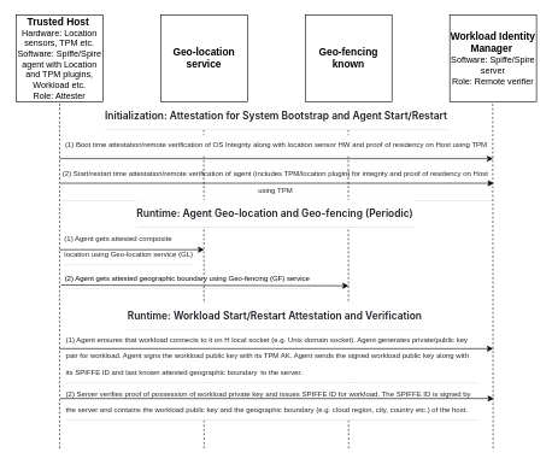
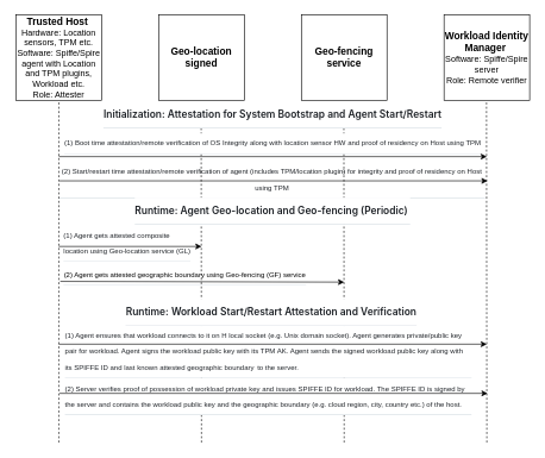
  <mxCell id="0" />
  <mxCell id="1" parent="0" />
  <mxCell id="2" value="&lt;h2 style=&quot;box-sizing: border-box; margin-top: 24px; margin-bottom: 16px; line-height: 1.25; padding-bottom: 0.3em; border-bottom: 1px solid rgba(209, 217, 224, 0.7); color: rgb(31, 35, 40); background-color: rgb(255, 255, 255);&quot; dir=&quot;auto&quot; class=&quot;heading-element&quot; tabindex=&quot;-1&quot;&gt;&lt;font face=&quot;Helvetica&quot; style=&quot;font-size: 10px; font-weight: normal;&quot;&gt;(2) Start/restart time attestation/remote verification of agent (includes TPM/location plugin) for integrity and proof of residency on Host using TPM&lt;/font&gt;&lt;/h2&gt;" style="text;html=1;align=center;verticalAlign=middle;whiteSpace=wrap;rounded=0;" parent="1" vertex="1"><mxGeometry x="81" y="247" width="600" height="1" as="geometry" /></mxCell>
  <mxCell id="3" value="&lt;b&gt;&lt;font style=&quot;font-size: 14px;&quot;&gt;Trusted Host&lt;/font&gt;&amp;nbsp;&lt;/b&gt;&lt;div&gt;Hardware: Location sensors, TPM etc.&lt;div&gt;Software: Spiffe/Spire agent with Location and TPM plugins, Workload etc.&lt;/div&gt;&lt;/div&gt;&lt;div&gt;Role: Attester&lt;/div&gt;" style="rounded=0;whiteSpace=wrap;html=1;" parent="1" vertex="1"><mxGeometry x="22" y="20" width="120" height="120" as="geometry" /></mxCell>
- <mxCell id="4" value="&lt;span style=&quot;font-size: 14px;&quot;&gt;&lt;b&gt;Geo-location service&lt;/b&gt;&lt;/span&gt;" style="rounded=0;whiteSpace=wrap;html=1;" parent="1" vertex="1"><mxGeometry x="222" y="20" width="120" height="120" as="geometry" /></mxCell>
- <mxCell id="5" value="&lt;span style=&quot;font-size: 14px;&quot;&gt;&lt;b&gt;Geo-fencing known&lt;/b&gt;&lt;/span&gt;" style="rounded=0;whiteSpace=wrap;html=1;" parent="1" vertex="1"><mxGeometry x="422" y="20" width="120" height="120" as="geometry" /></mxCell>
+ <mxCell id="4" value="&lt;span style=&quot;font-size: 14px;&quot;&gt;&lt;b&gt;Geo-location signed&lt;/b&gt;&lt;/span&gt;" style="rounded=0;whiteSpace=wrap;html=1;" parent="1" vertex="1"><mxGeometry x="222" y="20" width="120" height="120" as="geometry" /></mxCell>
+ <mxCell id="5" value="&lt;span style=&quot;font-size: 14px;&quot;&gt;&lt;b&gt;Geo-fencing service&lt;/b&gt;&lt;/span&gt;" style="rounded=0;whiteSpace=wrap;html=1;" parent="1" vertex="1"><mxGeometry x="422" y="20" width="120" height="120" as="geometry" /></mxCell>
  <mxCell id="6" value="&lt;span style=&quot;font-size: 14px;&quot;&gt;&lt;b&gt;Workload Identity Manager&lt;/b&gt;&amp;nbsp;&lt;/span&gt;&lt;div&gt;&lt;font&gt;Software: Spiffe/Spire server&lt;br&gt;Role: Remote verifier&lt;/font&gt;&lt;/div&gt;" style="rounded=0;whiteSpace=wrap;html=1;" parent="1" vertex="1"><mxGeometry x="622" y="20" width="120" height="120" as="geometry" /></mxCell>
  <mxCell id="7" value="" style="endArrow=none;dashed=1;html=1;rounded=0;" parent="1" edge="1"><mxGeometry width="50" height="50" relative="1" as="geometry"><mxPoint x="82" y="620" as="sourcePoint" /><mxPoint x="82" y="140" as="targetPoint" /></mxGeometry></mxCell>
  <mxCell id="8" value="" style="endArrow=none;dashed=1;html=1;rounded=0;" parent="1" edge="1"><mxGeometry width="50" height="50" relative="1" as="geometry"><mxPoint x="282" y="620" as="sourcePoint" /><mxPoint x="281.5" y="140" as="targetPoint" /></mxGeometry></mxCell>
  <mxCell id="9" value="" style="endArrow=none;dashed=1;html=1;rounded=0;" parent="1" edge="1"><mxGeometry width="50" height="50" relative="1" as="geometry"><mxPoint x="482" y="620" as="sourcePoint" /><mxPoint x="481.5" y="140" as="targetPoint" /></mxGeometry></mxCell>
  <mxCell id="10" value="" style="endArrow=none;dashed=1;html=1;rounded=0;" parent="1" edge="1"><mxGeometry width="50" height="50" relative="1" as="geometry"><mxPoint x="682" y="620" as="sourcePoint" /><mxPoint x="681.5" y="140" as="targetPoint" /></mxGeometry></mxCell>
  <mxCell id="11" value="&lt;h1 tabindex=&quot;-1&quot; class=&quot;heading-element&quot; dir=&quot;auto&quot; style=&quot;box-sizing: border-box; margin: 24px 0px 16px; font-weight: 600; line-height: 1.25; padding-bottom: 0.3em; border-bottom: 1px solid rgba(209, 217, 224, 0.7); color: rgb(31, 35, 40); font-family: -apple-system, &amp;quot;system-ui&amp;quot;, &amp;quot;Segoe UI&amp;quot;, &amp;quot;Noto Sans&amp;quot;, Helvetica, Arial, sans-serif, &amp;quot;Apple Color Emoji&amp;quot;, &amp;quot;Segoe UI Emoji&amp;quot;; font-style: normal; font-variant-ligatures: normal; font-variant-caps: normal; letter-spacing: normal; orphans: 2; text-indent: 0px; text-transform: none; widows: 2; word-spacing: 0px; -webkit-text-stroke-width: 0px; white-space: normal; background-color: rgb(255, 255, 255); text-decoration-thickness: initial; text-decoration-style: initial; text-decoration-color: initial;&quot;&gt;&lt;font style=&quot;font-size: 14px;&quot;&gt;Initialization: Attestation for System Bootstrap and Agent Start/Restart&lt;/font&gt;&lt;/h1&gt;" style="text;whiteSpace=wrap;html=1;align=center;" parent="1" vertex="1"><mxGeometry x="22" y="111" width="720" height="22" as="geometry" /></mxCell>
  <mxCell id="12" value="&lt;font style=&quot;font-size: 10px;&quot;&gt;&amp;nbsp;&lt;/font&gt;&lt;h2 style=&quot;box-sizing: border-box; margin-top: 24px; margin-bottom: 16px; line-height: 1.25; padding-bottom: 0.3em; border-bottom: 1px solid rgba(209, 217, 224, 0.7); color: rgb(31, 35, 40); background-color: rgb(255, 255, 255);&quot; dir=&quot;auto&quot; class=&quot;heading-element&quot; tabindex=&quot;-1&quot;&gt;&lt;span style=&quot;font-weight: normal;&quot;&gt;&lt;font face=&quot;Helvetica&quot; style=&quot;font-size: 10px;&quot;&gt;(1) Boot time a&lt;font style=&quot;&quot;&gt;ttestation/remote verification of OS Integrity along with location sensor HW and proof of residency on Host using TPM&lt;/font&gt;&lt;/font&gt;&lt;/span&gt;&lt;/h2&gt;" style="text;html=1;align=center;verticalAlign=middle;whiteSpace=wrap;rounded=0;" parent="1" vertex="1"><mxGeometry x="82" y="175" width="600" height="30" as="geometry" /></mxCell>
  <mxCell id="13" value="" style="endArrow=classic;html=1;rounded=0;" parent="1" edge="1"><mxGeometry width="50" height="50" relative="1" as="geometry"><mxPoint x="82" y="219" as="sourcePoint" /><mxPoint x="682" y="219" as="targetPoint" /></mxGeometry></mxCell>
  <mxCell id="14" value="" style="endArrow=classic;html=1;rounded=0;" parent="1" edge="1"><mxGeometry width="50" height="50" relative="1" as="geometry"><mxPoint x="83" y="253" as="sourcePoint" /><mxPoint x="683" y="253" as="targetPoint" /></mxGeometry></mxCell>
  <mxCell id="15" value="&lt;h1 tabindex=&quot;-1&quot; class=&quot;heading-element&quot; dir=&quot;auto&quot; style=&quot;box-sizing: border-box; margin: 24px 0px 16px; font-weight: 600; line-height: 1.25; padding-bottom: 0.3em; border-bottom: 1px solid rgba(209, 217, 224, 0.7); color: rgb(31, 35, 40); font-family: -apple-system, &amp;quot;system-ui&amp;quot;, &amp;quot;Segoe UI&amp;quot;, &amp;quot;Noto Sans&amp;quot;, Helvetica, Arial, sans-serif, &amp;quot;Apple Color Emoji&amp;quot;, &amp;quot;Segoe UI Emoji&amp;quot;; font-style: normal; font-variant-ligatures: normal; font-variant-caps: normal; letter-spacing: normal; orphans: 2; text-indent: 0px; text-transform: none; widows: 2; word-spacing: 0px; -webkit-text-stroke-width: 0px; white-space: normal; background-color: rgb(255, 255, 255); text-decoration-thickness: initial; text-decoration-style: initial; text-decoration-color: initial;&quot;&gt;&lt;font style=&quot;font-size: 14px;&quot;&gt;Runtime: Agent Geo-location and Geo-fencing (Periodic)&amp;nbsp;&lt;/font&gt;&lt;/h1&gt;" style="text;whiteSpace=wrap;html=1;align=center;" parent="1" vertex="1"><mxGeometry x="22" y="246" width="720" height="22" as="geometry" /></mxCell>
  <mxCell id="16" value="&lt;h2 style=&quot;box-sizing: border-box; margin-top: 24px; margin-bottom: 16px; line-height: 1.25; padding-bottom: 0.3em; border-bottom: 1px solid rgba(209, 217, 224, 0.7); color: rgb(31, 35, 40); text-align: start; background-color: rgb(255, 255, 255);&quot; dir=&quot;auto&quot; class=&quot;heading-element&quot; tabindex=&quot;-1&quot;&gt;&lt;span style=&quot;font-weight: normal;&quot;&gt;&lt;font face=&quot;Helvetica&quot; style=&quot;font-size: 10px;&quot;&gt;(1) Agent gets attested composite location using Geo-location service (GL)&lt;/font&gt;&lt;/span&gt;&lt;/h2&gt;" style="text;html=1;align=center;verticalAlign=middle;whiteSpace=wrap;rounded=0;" vertex="1" parent="1"><mxGeometry x="88" y="336" width="180" height="1" as="geometry" /></mxCell>
  <mxCell id="17" value="" style="endArrow=classic;html=1;rounded=0;" edge="1" parent="1"><mxGeometry width="50" height="50" relative="1" as="geometry"><mxPoint x="82" y="345" as="sourcePoint" /><mxPoint x="282" y="345" as="targetPoint" /></mxGeometry></mxCell>
  <mxCell id="18" value="&lt;h2 style=&quot;box-sizing: border-box; margin-top: 24px; margin-bottom: 16px; line-height: 1.25; padding-bottom: 0.3em; border-bottom: 1px solid rgba(209, 217, 224, 0.7);&quot; dir=&quot;auto&quot; class=&quot;heading-element&quot; tabindex=&quot;-1&quot;&gt;&lt;span style=&quot;font-weight: normal;&quot;&gt;&lt;font style=&quot;font-size: 10px;&quot;&gt;(2) Agent gets attested geographic boundary using Geo-fencing (GF) service&lt;/font&gt;&lt;/span&gt;&lt;/h2&gt;" style="text;html=1;align=center;verticalAlign=middle;whiteSpace=wrap;rounded=0;" vertex="1" parent="1"><mxGeometry x="64" y="380" width="390" height="1" as="geometry" /></mxCell>
  <mxCell id="19" value="" style="endArrow=classic;html=1;rounded=0;" edge="1" parent="1"><mxGeometry width="50" height="50" relative="1" as="geometry"><mxPoint x="84" y="394" as="sourcePoint" /><mxPoint x="482" y="395" as="targetPoint" /></mxGeometry></mxCell>
  <mxCell id="20" value="&lt;h1 tabindex=&quot;-1&quot; class=&quot;heading-element&quot; dir=&quot;auto&quot; style=&quot;box-sizing: border-box; margin: 24px 0px 16px; font-weight: 600; line-height: 1.25; padding-bottom: 0.3em; border-bottom: 1px solid rgba(209, 217, 224, 0.7); color: rgb(31, 35, 40); font-family: -apple-system, &amp;quot;system-ui&amp;quot;, &amp;quot;Segoe UI&amp;quot;, &amp;quot;Noto Sans&amp;quot;, Helvetica, Arial, sans-serif, &amp;quot;Apple Color Emoji&amp;quot;, &amp;quot;Segoe UI Emoji&amp;quot;; font-style: normal; font-variant-ligatures: normal; font-variant-caps: normal; letter-spacing: normal; orphans: 2; text-indent: 0px; text-transform: none; widows: 2; word-spacing: 0px; -webkit-text-stroke-width: 0px; white-space: normal; background-color: rgb(255, 255, 255); text-decoration-thickness: initial; text-decoration-style: initial; text-decoration-color: initial;&quot;&gt;&lt;font style=&quot;font-size: 14px;&quot;&gt;Runtime: Workload Start/Restart Attestation and Verification&lt;/font&gt;&lt;/h1&gt;" style="text;whiteSpace=wrap;html=1;align=center;" vertex="1" parent="1"><mxGeometry x="20" y="388" width="720" height="22" as="geometry" /></mxCell>
  <mxCell id="21" value="&lt;h2 style=&quot;box-sizing: border-box; margin-top: 24px; margin-bottom: 16px; line-height: 1.25; padding-bottom: 0.3em; border-bottom: 1px solid rgba(209, 217, 224, 0.7); color: rgb(31, 35, 40); text-align: start; background-color: rgb(255, 255, 255);&quot; dir=&quot;auto&quot; class=&quot;heading-element&quot; tabindex=&quot;-1&quot;&gt;&lt;span style=&quot;font-weight: 400;&quot;&gt;&lt;font style=&quot;font-size: 10px;&quot;&gt;(1) Agent ensures that workload connects to it on H local socket (e.g. Unix domain socket). Agent generates private/public key pair for workload. Agent signs the workload public key with its TPM AK. Agent sends the signed workload public key along with its SPIFFE ID and last known&amp;nbsp;&lt;/font&gt;&lt;/span&gt;&lt;span style=&quot;font-weight: normal;&quot;&gt;&lt;font face=&quot;Helvetica&quot; style=&quot;font-size: 10px;&quot;&gt;attested geographic boundary&lt;/font&gt;&lt;/span&gt;&lt;span style=&quot;font-family: -apple-system, &amp;quot;system-ui&amp;quot;, &amp;quot;Segoe UI&amp;quot;, &amp;quot;Noto Sans&amp;quot;, Helvetica, Arial, sans-serif, &amp;quot;Apple Color Emoji&amp;quot;, &amp;quot;Segoe UI Emoji&amp;quot;; font-size: 16px; font-weight: normal;&quot;&gt;&amp;nbsp;&lt;/span&gt;&lt;span style=&quot;font-size: 10px; font-weight: 400;&quot;&gt;to the server.&lt;/span&gt;&lt;/h2&gt;" style="text;html=1;align=center;verticalAlign=middle;whiteSpace=wrap;rounded=0;" vertex="1" parent="1"><mxGeometry x="90" y="488" width="572" height="1" as="geometry" /></mxCell>
  <mxCell id="22" value="" style="endArrow=classic;html=1;rounded=0;" edge="1" parent="1"><mxGeometry width="50" height="50" relative="1" as="geometry"><mxPoint x="82" y="482" as="sourcePoint" /><mxPoint x="682" y="482" as="targetPoint" /></mxGeometry></mxCell>
  <mxCell id="23" value="&lt;h2 style=&quot;box-sizing: border-box; margin-top: 24px; margin-bottom: 16px; line-height: 1.25; padding-bottom: 0.3em; border-bottom: 1px solid rgba(209, 217, 224, 0.7); color: rgb(31, 35, 40); text-align: start; background-color: rgb(255, 255, 255);&quot; dir=&quot;auto&quot; class=&quot;heading-element&quot; tabindex=&quot;-1&quot;&gt;&lt;span style=&quot;font-weight: 400;&quot;&gt;&lt;font style=&quot;font-size: 10px;&quot;&gt;(2) Server verifies proof of possession of workload private key and issues SPIFFE ID for workload. The SPIFFE ID is signed by the server and contains the workload public key and the geographic boundary (e.g. cloud region, city, country etc.) of the host.&lt;/font&gt;&lt;/span&gt;&lt;/h2&gt;" style="text;html=1;align=center;verticalAlign=middle;whiteSpace=wrap;rounded=0;" vertex="1" parent="1"><mxGeometry x="90" y="551" width="572" height="1" as="geometry" /></mxCell>
  <mxCell id="24" value="" style="endArrow=classic;html=1;rounded=0;" edge="1" parent="1"><mxGeometry width="50" height="50" relative="1" as="geometry"><mxPoint x="83" y="551" as="sourcePoint" /><mxPoint x="683" y="551" as="targetPoint" /></mxGeometry></mxCell>
